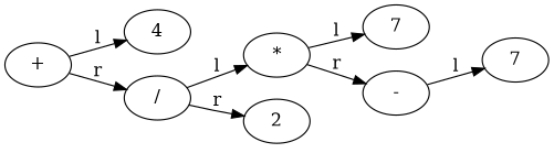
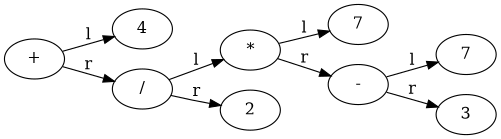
  digraph {
    rankdir=LR
    fontname="DejaVu Serif"
    node [fontname="DejaVu Serif"]
    edge [fontname="DejaVu Serif"]
    n1 [label="+"]
    n2 [label=4]
    n3 [label="/"]
    n4 [label="*"]
    n5 [label=2]
    n6 [label=7]
    n7 [label="-"]
    n8 [label=7]
+   n9 [label=3]
    n1 -> n2 [label=l]
    n1 -> n3 [label=r]
    n3 -> n4 [label=l]
    n3 -> n5 [label=r]
    n4 -> n6 [label=l]
    n4 -> n7 [label=r]
    n7 -> n8 [label=l]
+   n7 -> n9 [label=r]
  }
